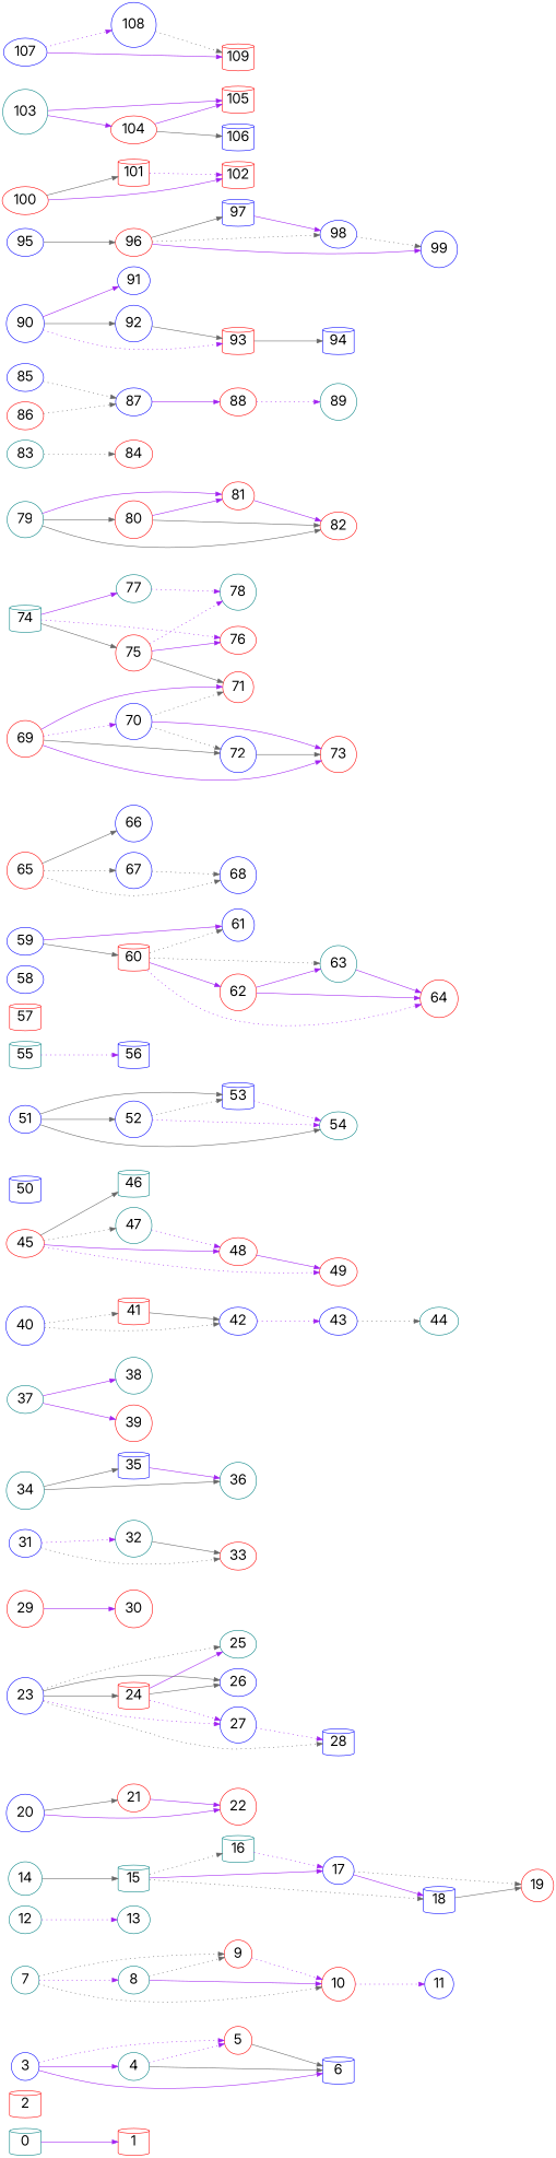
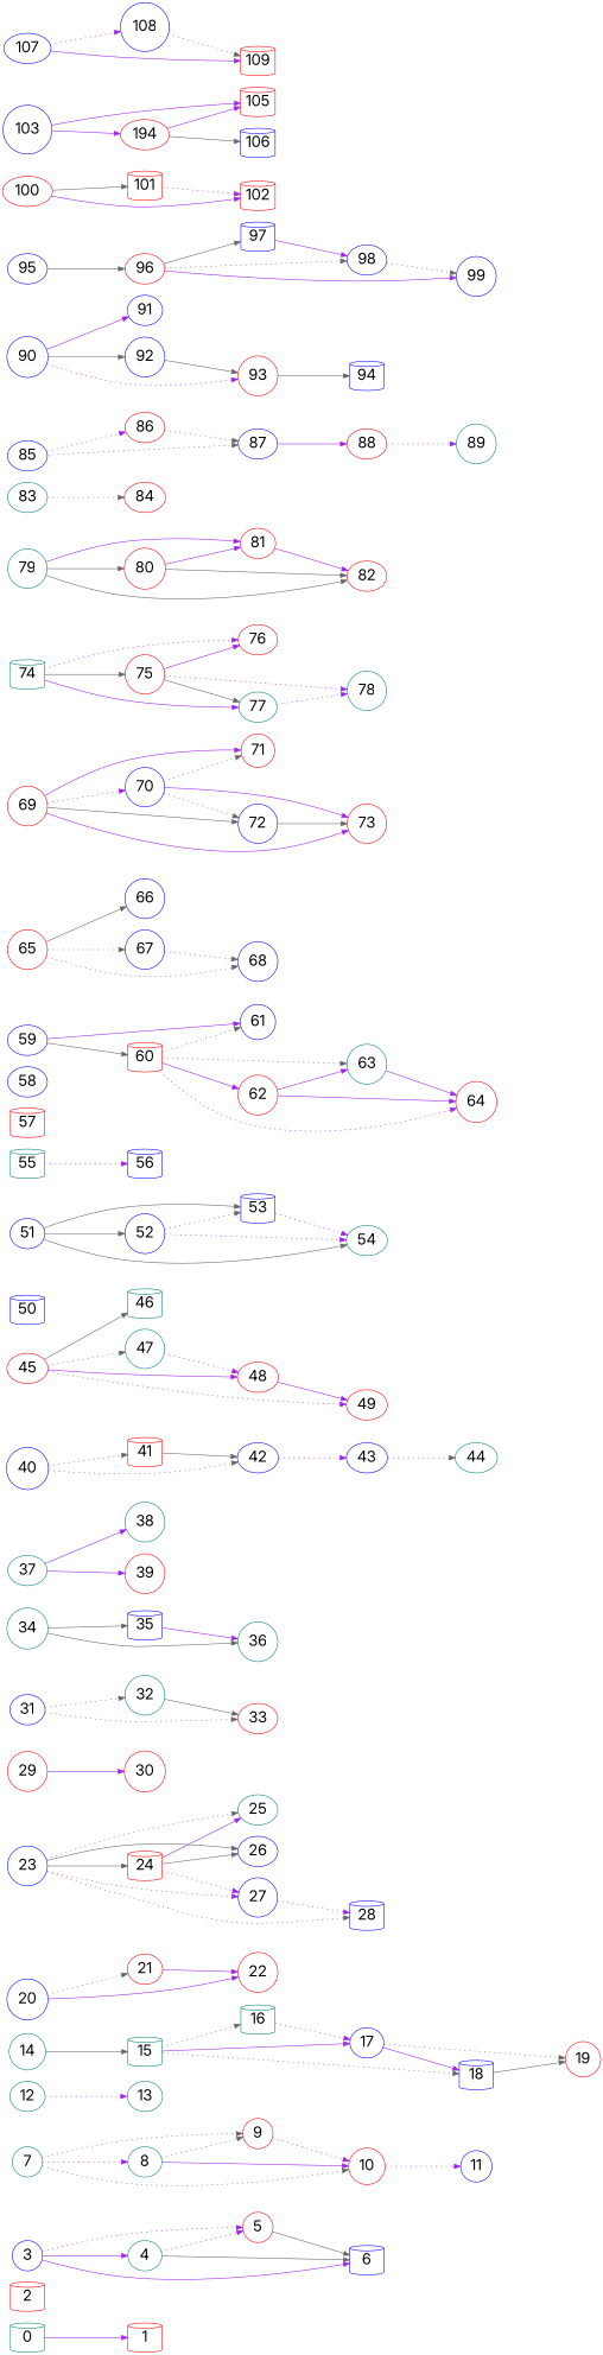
  digraph {
    fontname=Inter
    fontsize=24
    nodesep=.25
    rankdir=LR
    ranksep=1.5
    node [color=blue fontname=Inter fontsize=24 shape=circle]
    edge [color=purple fontname=Inter fontsize=24 style=solid]
    0 [color=teal shape=cylinder]
    1 [color=red shape=cylinder]
    2 [color=red shape=cylinder]
    4 [color=teal shape=ellipse]
    3
    5 [color=red]
    6 [shape=cylinder]
    7 [color=teal]
    8 [color=teal shape=ellipse]
    9 [color=red]
    10 [color=red]
    11
    12 [color=teal shape=ellipse]
    13 [color=teal shape=ellipse]
    14 [color=teal]
    15 [color=teal shape=cylinder]
    16 [color=teal shape=cylinder]
    17 [shape=ellipse]
    18 [shape=cylinder]
    19 [color=red]
    21 [color=red shape=ellipse]
    20
    22 [color=red]
    24 [color=red shape=cylinder]
    23
    25 [color=teal shape=ellipse]
    26 [shape=ellipse]
    27
    28 [shape=cylinder]
    29 [color=red]
    30 [color=red]
    31 [shape=ellipse]
    32 [color=teal]
    33 [color=red shape=ellipse]
    34 [color=teal]
    35 [shape=cylinder]
    36 [color=teal]
    37 [color=teal shape=ellipse]
    38 [color=teal]
    39 [color=red]
    41 [color=red shape=cylinder]
    40
    42 [shape=ellipse]
    43 [shape=ellipse]
    44 [color=teal shape=ellipse]
    45 [color=red shape=ellipse]
    46 [color=teal shape=cylinder]
    47 [color=teal]
    48 [color=red shape=ellipse]
    49 [color=red shape=ellipse]
    50 [shape=cylinder]
    51 [shape=ellipse]
    52
    53 [shape=cylinder]
    54 [color=teal shape=ellipse]
    55 [color=teal shape=cylinder]
    56 [shape=cylinder]
    57 [color=red shape=cylinder]
    58 [shape=ellipse]
    59 [shape=ellipse]
    60 [color=red shape=cylinder]
    61
    62 [color=red]
    63 [color=teal]
    64 [color=red]
    65 [color=red]
    66
    67
    68
    69 [color=red]
    70
    71 [color=red]
    72
    73 [color=red]
    74 [color=teal shape=cylinder]
    75 [color=red]
    76 [color=red shape=ellipse]
    77 [color=teal shape=ellipse]
    78 [color=teal]
    79 [color=teal]
    80 [color=red]
    81 [color=red shape=ellipse]
    82 [color=red shape=ellipse]
    83 [color=teal shape=ellipse]
    84 [color=red shape=ellipse]
    85 [shape=ellipse]
    86 [color=red shape=ellipse]
    87 [shape=ellipse]
    88 [color=red shape=ellipse]
    89 [color=teal]
    91 [shape=ellipse]
    90
    92
-   93 [color=red shape=cylinder]
+   93 [color=red]
    94 [shape=cylinder]
    95 [shape=ellipse]
    96 [color=red shape=ellipse]
    97 [shape=cylinder]
    98 [shape=ellipse]
    99
    100 [color=red shape=ellipse]
    101 [color=red shape=cylinder]
    102 [color=red shape=cylinder]
-   104 [color=red shape=ellipse]
-   103 [color=teal]
+   104 [color=red shape=ellipse label=194]
+   103
    105 [color=red shape=cylinder]
    106 [shape=cylinder]
    107 [shape=ellipse]
    108
    109 [color=red shape=cylinder]
    0 -> 1
    4 -> 5 [style=dotted]
    4 -> 6 [color=gray40]
    3 -> 4
    3 -> 5 [style=dotted]
    3 -> 6
    5 -> 6 [color=gray40]
    7 -> 8 [style=dotted]
    7 -> 9 [color=gray40 style=dotted]
    7 -> 10 [color=gray40 style=dotted]
    8 -> 9 [color=gray40 style=dotted]
    8 -> 10
    9 -> 10 [style=dotted]
    10 -> 11 [style=dotted]
    12 -> 13 [style=dotted]
    14 -> 15 [color=gray40]
    15 -> 16 [color=gray40 style=dotted]
    15 -> 17
    15 -> 18 [color=gray40 style=dotted]
    16 -> 17 [style=dotted]
    17 -> 18
    17 -> 19 [color=gray40 style=dotted]
    18 -> 19 [color=gray40]
    21 -> 22
-   20 -> 21 [color=gray40]
+   20 -> 21 [color=gray40 style=dotted]
    20 -> 22
    24 -> 25
    24 -> 26 [color=gray40]
    24 -> 27 [style=dotted]
    23 -> 24 [color=gray40]
    23 -> 25 [color=gray40 style=dotted]
    23 -> 26 [color=gray40]
    23 -> 27 [style=dotted]
    23 -> 28 [color=gray40 style=dotted]
    27 -> 28 [style=dotted]
    29 -> 30
-   31 -> 32 [style=dotted]
+   31 -> 32 [color=gray40 style=dotted]
    31 -> 33 [color=gray40 style=dotted]
    32 -> 33 [color=gray40]
    34 -> 35 [color=gray40]
    34 -> 36 [color=gray40]
    35 -> 36
    37 -> 38
    37 -> 39
    41 -> 42 [color=gray40]
    40 -> 41 [color=gray40 style=dotted]
    40 -> 42 [color=gray40 style=dotted]
    42 -> 43 [style=dotted]
    43 -> 44 [color=gray40 style=dotted]
    45 -> 46 [color=gray40]
    45 -> 47 [color=gray40 style=dotted]
    45 -> 48
    45 -> 49 [style=dotted]
    47 -> 48 [style=dotted]
    48 -> 49
    51 -> 52 [color=gray40]
    51 -> 53 [color=gray40]
    51 -> 54 [color=gray40]
    52 -> 53 [color=gray40 style=dotted]
    52 -> 54 [style=dotted]
    53 -> 54 [style=dotted]
    55 -> 56 [style=dotted]
    59 -> 60 [color=gray40]
    59 -> 61
    60 -> 61 [color=gray40 style=dotted]
    60 -> 62
    60 -> 63 [color=gray40 style=dotted]
    60 -> 64 [style=dotted]
    62 -> 63
    62 -> 64
    63 -> 64
    65 -> 66 [color=gray40]
    65 -> 67 [color=gray40 style=dotted]
    65 -> 68 [color=gray40 style=dotted]
    67 -> 68 [color=gray40 style=dotted]
    69 -> 70 [style=dotted]
    69 -> 71
    69 -> 72 [color=gray40]
    69 -> 73
    70 -> 71 [color=gray40 style=dotted]
    70 -> 72 [color=gray40 style=dotted]
    70 -> 73
    72 -> 73 [color=gray40]
    74 -> 75 [color=gray40]
    74 -> 76 [style=dotted]
    74 -> 77
    75 -> 76
-   75 -> 71 [color=gray40]
+   75 -> 77 [color=gray40]
    75 -> 78 [style=dotted]
    77 -> 78 [style=dotted]
    79 -> 80 [color=gray40]
    79 -> 81
    79 -> 82 [color=gray40]
    80 -> 81
    80 -> 82 [color=gray40]
    81 -> 82
    83 -> 84 [color=gray40 style=dotted]
+   85 -> 86 [style=dotted]
    85 -> 87 [color=gray40 style=dotted]
    86 -> 87 [color=gray40 style=dotted]
    87 -> 88
    88 -> 89 [style=dotted]
    90 -> 91
    90 -> 92 [color=gray40]
    90 -> 93 [style=dotted]
    92 -> 93 [color=gray40]
    93 -> 94 [color=gray40]
    95 -> 96 [color=gray40]
    96 -> 97 [color=gray40]
    96 -> 98 [color=gray40 style=dotted]
    96 -> 99
    97 -> 98
    98 -> 99 [color=gray40 style=dotted]
    100 -> 101 [color=gray40]
    100 -> 102
    101 -> 102 [style=dotted]
    104 -> 105
    104 -> 106 [color=gray40]
    103 -> 104
    103 -> 105
    107 -> 108 [style=dotted]
    107 -> 109
    108 -> 109 [color=gray40 style=dotted]
  }
